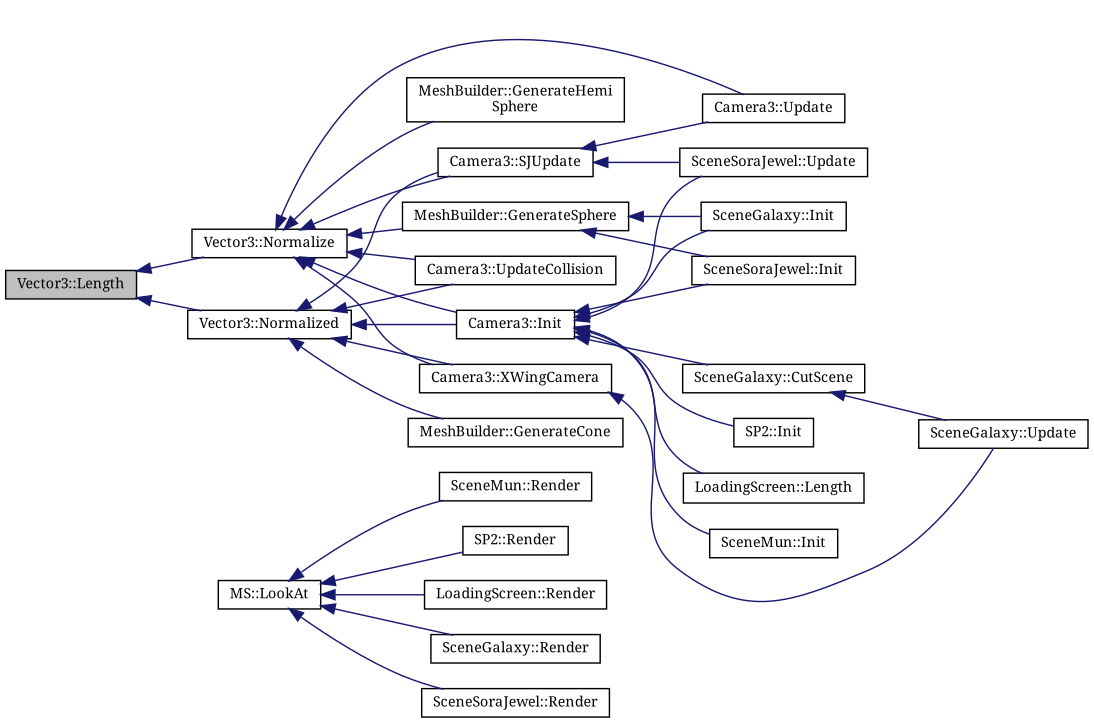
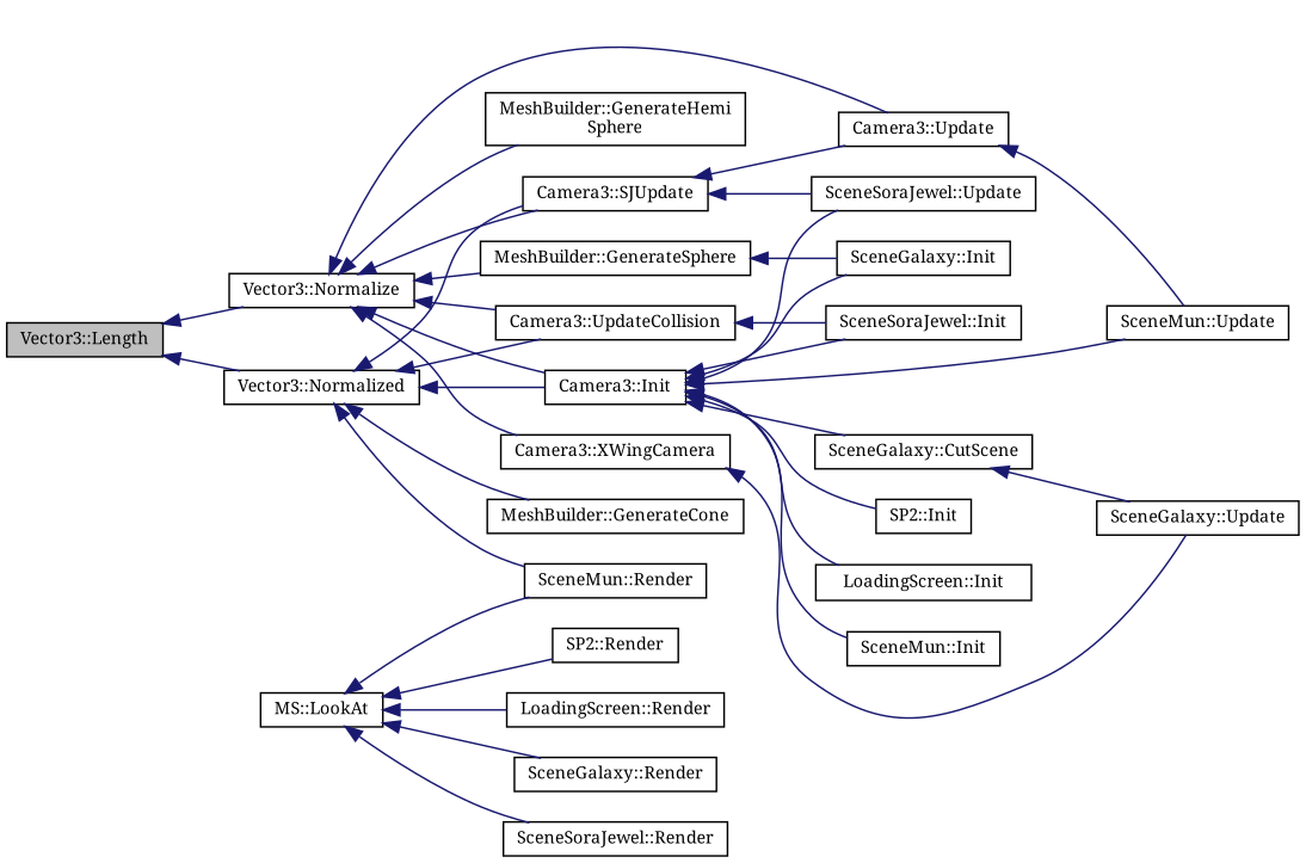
  digraph {
    fontname="Noto Serif"
    rankdir=LR
    node [color=black fontname="Noto Serif" fontsize=10 shape=record]
    edge [color=midnightblue dir=back fontname="Noto Serif" fontsize=10 labelfontname=Helvetica labelfontsize=10 style=solid]
    n1 [fillcolor=grey75 fontcolor=black height=0.2 label="Vector3::Length" style=filled width=0.4]
    n2 [height=0.2 label="Vector3::Normalize" width=0.4]
    n3 [height=0.2 label="Vector3::Normalized" width=0.4]
    n4 [height=0.2 label="Camera3::Init" width=0.4]
    n5 [height=0.2 label="Camera3::Update" width=0.4]
    n6 [height=0.2 label="Camera3::UpdateCollision" width=0.4]
    n7 [height=0.2 label="Camera3::XWingCamera" width=0.4]
    n8 [height=0.2 label="Camera3::SJUpdate" width=0.4]
    n9 [height=0.2 label="MeshBuilder::GenerateSphere" width=0.4]
    n10 [height=0.2 label="MeshBuilder::GenerateHemi\lSphere" width=0.4]
    n11 [height=0.2 label="MeshBuilder::GenerateCone" width=0.4]
    n12 [height=0.2 label="SceneGalaxy::CutScene" width=0.4]
    n13 [height=0.2 label="SP2::Init" width=0.4]
-   n14 [height=0.2 label="LoadingScreen::Length" width=0.4]
+   n14 [height=0.2 label="LoadingScreen::Init" width=0.4]
    n15 [height=0.2 label="SceneGalaxy::Init" width=0.4]
    n16 [height=0.2 label="SceneMun::Init" width=0.4]
    n17 [height=0.2 label="SceneSoraJewel::Init" width=0.4]
+   n18 [height=0.2 label="SceneMun::Update" width=0.4]
    n19 [height=0.2 label="SceneSoraJewel::Update" width=0.4]
    n20 [height=0.2 label="SceneGalaxy::Update" width=0.4]
    n21 [height=0.2 label="MS::LookAt" width=0.4]
    n22 [height=0.2 label="SP2::Render" width=0.4]
    n23 [height=0.2 label="LoadingScreen::Render" width=0.4]
    n24 [height=0.2 label="SceneGalaxy::Render" width=0.4]
    n25 [height=0.2 label="SceneMun::Render" width=0.4]
    n26 [height=0.2 label="SceneSoraJewel::Render" width=0.4]
    n1 -> n2
    n1 -> n3
    n2 -> n4
    n2 -> n5
    n2 -> n6
    n2 -> n7
    n2 -> n8
    n2 -> n9
    n2 -> n10
    n3 -> n4
    n3 -> n6
-   n3 -> n7
+   n3 -> n25
    n3 -> n8
    n3 -> n11
    n4 -> n12
    n4 -> n13
    n4 -> n14
    n4 -> n15
    n4 -> n16
    n4 -> n17
+   n4 -> n18
    n4 -> n19
+   n5 -> n18
    n7 -> n20
    n8 -> n5
    n8 -> n19
    n9 -> n15
-   n9 -> n17
+   n6 -> n17
    n12 -> n20
    n21 -> n22
    n21 -> n23
    n21 -> n24
    n21 -> n25
    n21 -> n26
  }
